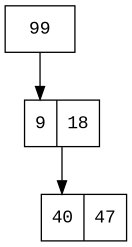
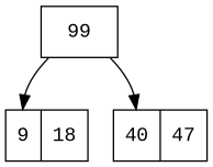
  digraph {
    fontname="Liberation Mono"
    node [fontname="Liberation Mono" shape=record]
    edge [fontname="Liberation Mono"]
    n1 [label=99]
    n2 [label="<9>9 | 18 "]
    n3 [label="<x> 40 | 47"]
    n1 -> n2 [headport=9]
-   n2 -> n3 [headport=x]
+   n1 -> n3 [headport=x]
  }
